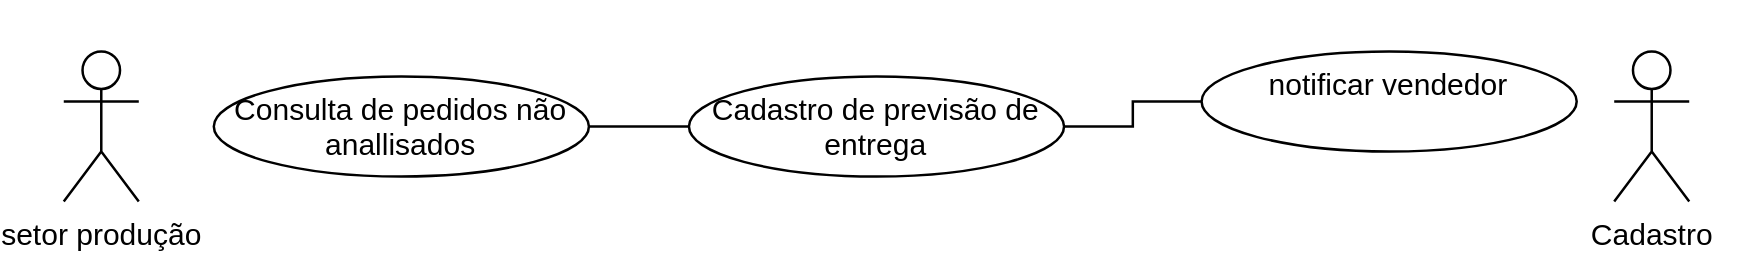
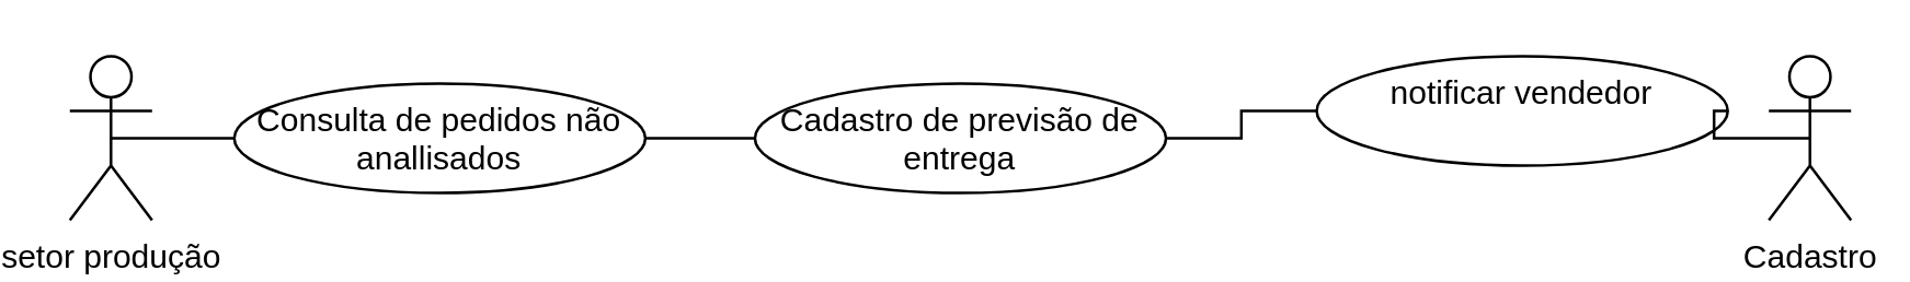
  <mxCell id="0" />
  <mxCell id="1" parent="0" />
+ <mxCell id="2" value="" style="edgeStyle=orthogonalEdgeStyle;rounded=0;orthogonalLoop=1;jettySize=auto;html=1;endArrow=none;endFill=0;exitX=0.5;exitY=0.5;exitDx=0;exitDy=0;exitPerimeter=0;" edge="1" parent="1" source="3" target="5"><mxGeometry relative="1" as="geometry" /></mxCell>
  <mxCell id="3" value="setor produção" style="shape=umlActor;verticalLabelPosition=bottom;verticalAlign=top;html=1;outlineConnect=0;" vertex="1" parent="1"><mxGeometry x="20" y="20" width="30" height="60" as="geometry" /></mxCell>
  <mxCell id="4" value="" style="edgeStyle=orthogonalEdgeStyle;rounded=0;orthogonalLoop=1;jettySize=auto;html=1;endArrow=none;endFill=0;" edge="1" parent="1" source="5" target="7"><mxGeometry relative="1" as="geometry" /></mxCell>
  <mxCell id="5" value="Consulta de pedidos não anallisados" style="ellipse;whiteSpace=wrap;html=1;verticalAlign=top;" vertex="1" parent="1"><mxGeometry x="80" y="30" width="150" height="40" as="geometry" /></mxCell>
  <mxCell id="6" value="" style="edgeStyle=orthogonalEdgeStyle;rounded=0;orthogonalLoop=1;jettySize=auto;html=1;endArrow=none;endFill=0;" edge="1" parent="1" source="7" target="8"><mxGeometry relative="1" as="geometry" /></mxCell>
  <mxCell id="7" value="Cadastro de previsão de entrega&lt;br&gt;" style="ellipse;whiteSpace=wrap;html=1;verticalAlign=top;" vertex="1" parent="1"><mxGeometry x="270" y="30" width="150" height="40" as="geometry" /></mxCell>
  <mxCell id="8" value="notificar vendedor" style="ellipse;whiteSpace=wrap;html=1;verticalAlign=top;" vertex="1" parent="1"><mxGeometry x="475" y="20" width="150" height="40" as="geometry" /></mxCell>
+ <mxCell id="9" style="edgeStyle=orthogonalEdgeStyle;rounded=0;orthogonalLoop=1;jettySize=auto;html=1;endArrow=none;endFill=0;exitX=0.5;exitY=0.5;exitDx=0;exitDy=0;exitPerimeter=0;" edge="1" parent="1" source="10" target="8"><mxGeometry relative="1" as="geometry"><mxPoint x="850" y="50" as="sourcePoint" /></mxGeometry></mxCell>
  <mxCell id="10" value="Cadastro" style="shape=umlActor;verticalLabelPosition=bottom;verticalAlign=top;html=1;outlineConnect=0;" vertex="1" parent="1"><mxGeometry x="640" y="20" width="30" height="60" as="geometry" /></mxCell>
